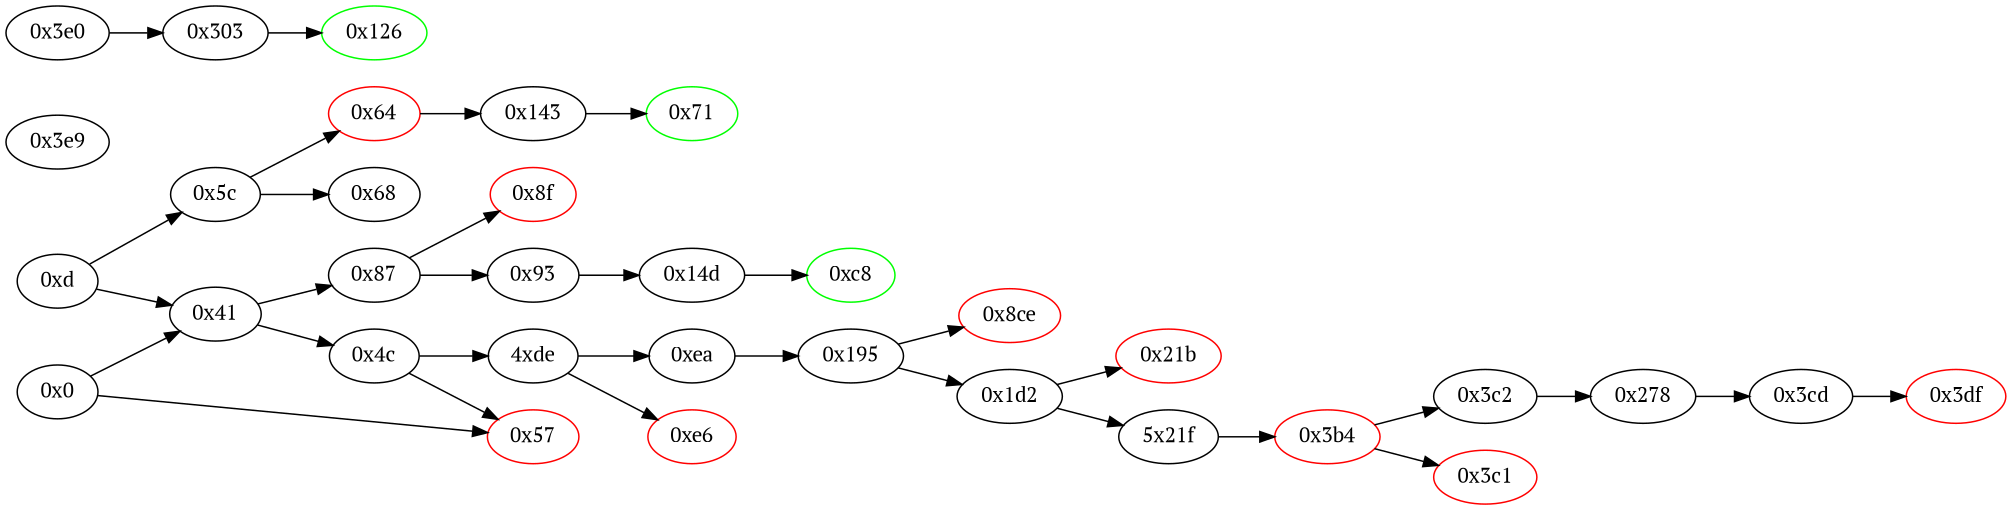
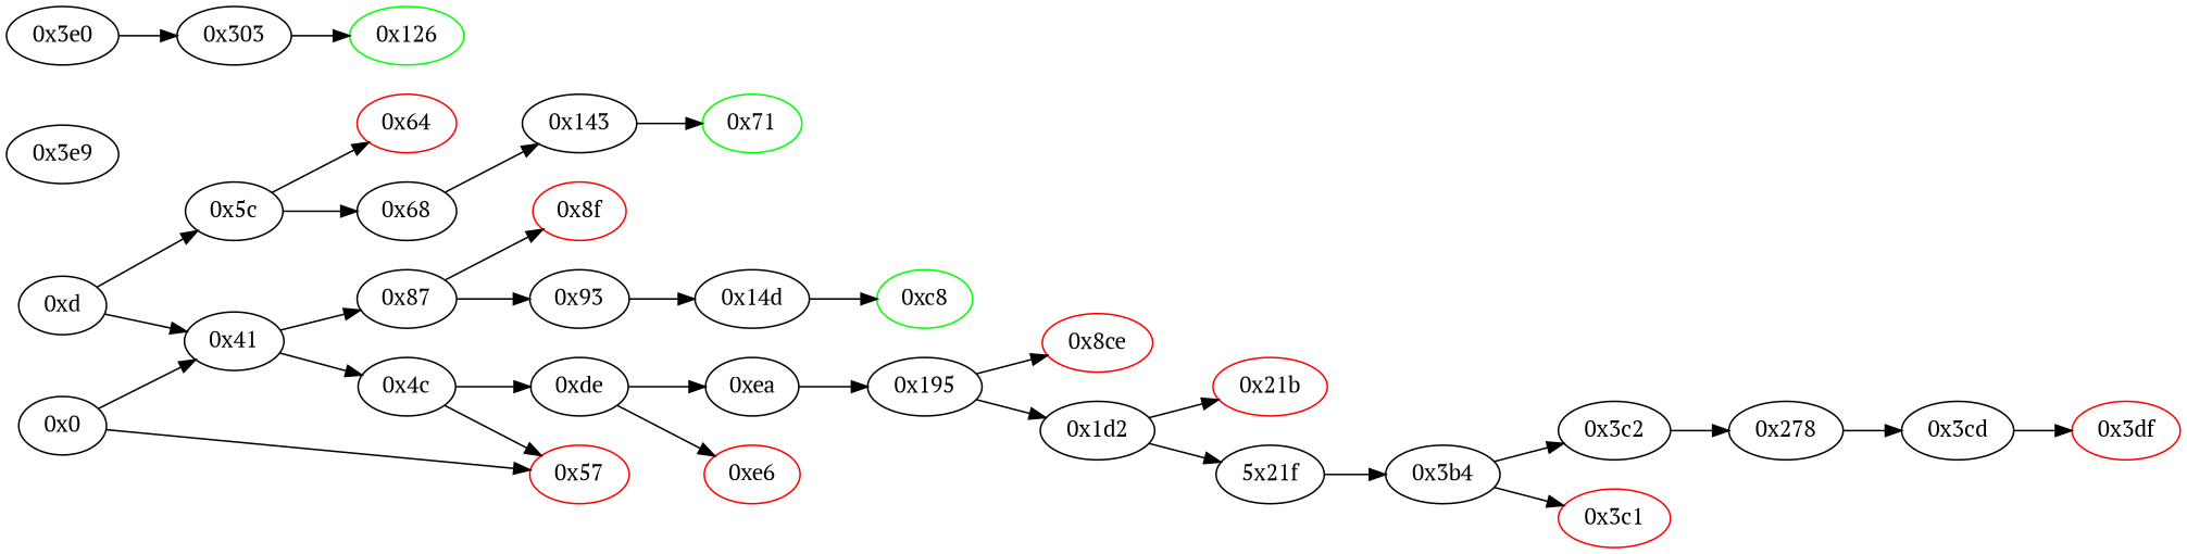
  strict digraph {
    fontname="PT Serif"
    rankdir=LR
    node [fillcolor=white fontname="PT Serif" style=filled]
    edge [fontname="PT Serif"]
    "0x64" [color=red]
    "0xe6" [color=red]
-   "0xde" [label="4xde"]
+   "0xde"
    "0xea"
    "0x195"
    "0x57" [color=red]
    "0x0"
    "0x41"
    "0xd"
    "0x5c"
    "0x71" [color=green]
    "0x3df" [color=red]
    "0x143"
    "0x8f" [color=red]
    "0x3e9"
    n16 [label="0x278"]
    "0x3cd"
    "0x68"
    n19 [color=red label="0x8ce"]
    n20 [color=green label="0x126"]
    "0x3e0"
    "0x303"
-   "0x3b4" [color=red]
+   "0x3b4"
    "0x3c2"
    "0x3c1" [color=red]
    "0x87"
    "0x4c"
    "0x93"
    "0x21b" [color=red]
    "0xc8" [color=green]
    "0x1d2"
    n32 [label="5x21f"]
    "0x14d"
    "0xde" -> "0xe6"
    "0xde" -> "0xea"
    "0xea" -> "0x195"
    "0x195" -> n19
    "0x195" -> "0x1d2"
    "0x0" -> "0x57"
    "0x0" -> "0x41"
    "0x41" -> "0x87"
    "0x41" -> "0x4c"
    "0xd" -> "0x41"
    "0xd" -> "0x5c"
    "0x5c" -> "0x64"
    "0x5c" -> "0x68"
    "0x143" -> "0x71"
    n16 -> "0x3cd"
    "0x3cd" -> "0x3df"
-   "0x64" -> "0x143"
+   "0x68" -> "0x143"
    "0x3e0" -> "0x303"
    "0x303" -> n20
    "0x3b4" -> "0x3c2"
    "0x3b4" -> "0x3c1"
    "0x3c2" -> n16
    "0x87" -> "0x8f"
    "0x87" -> "0x93"
    "0x4c" -> "0xde"
    "0x4c" -> "0x57"
    "0x93" -> "0x14d"
    "0x1d2" -> "0x21b"
    "0x1d2" -> n32
    n32 -> "0x3b4"
    "0x14d" -> "0xc8"
  }
